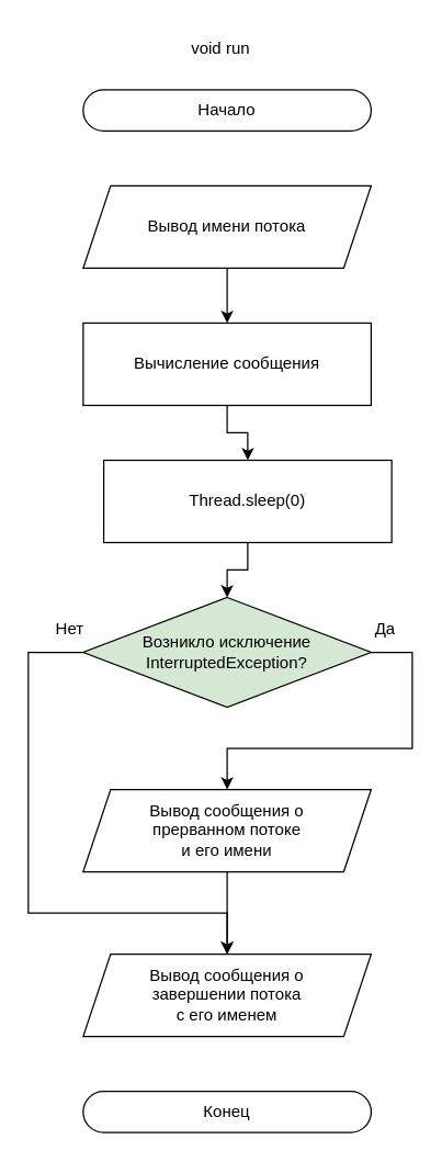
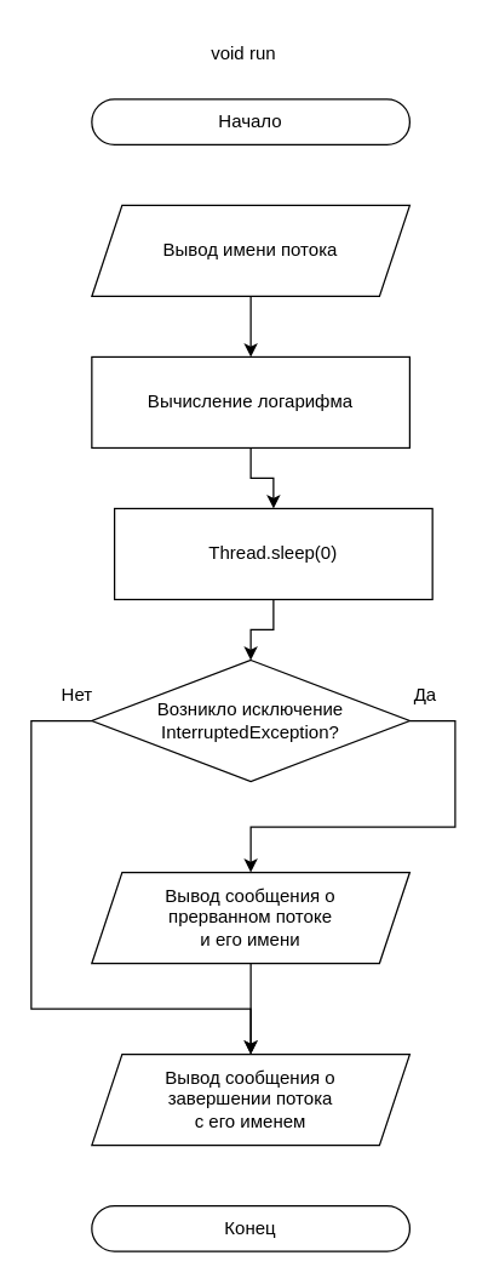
  <mxCell id="0" />
  <mxCell id="1" parent="0" />
  <mxCell id="2" value="Начало" style="html=1;dashed=0;whiteSpace=wrap;shape=mxgraph.dfd.start" vertex="1" parent="1"><mxGeometry x="60" y="65" width="210" height="30" as="geometry" /></mxCell>
  <mxCell id="3" value="void run" style="text;html=1;align=center;verticalAlign=middle;resizable=0;points=[];autosize=1;strokeColor=none;fillColor=none;" vertex="1" parent="1"><mxGeometry x="125" y="20" width="70" height="30" as="geometry" /></mxCell>
  <mxCell id="4" value="" style="edgeStyle=orthogonalEdgeStyle;rounded=0;orthogonalLoop=1;jettySize=auto;html=1;" edge="1" parent="1" source="5" target="7"><mxGeometry relative="1" as="geometry" /></mxCell>
  <mxCell id="5" value="Вывод имени потока" style="shape=parallelogram;perimeter=parallelogramPerimeter;whiteSpace=wrap;html=1;fixedSize=1;" vertex="1" parent="1"><mxGeometry x="60" y="135" width="210" height="60" as="geometry" /></mxCell>
  <mxCell id="6" value="" style="edgeStyle=orthogonalEdgeStyle;rounded=0;orthogonalLoop=1;jettySize=auto;html=1;" edge="1" parent="1" source="7" target="9"><mxGeometry relative="1" as="geometry" /></mxCell>
- <mxCell id="7" value="Вычисление сообщения" style="rounded=0;whiteSpace=wrap;html=1;" vertex="1" parent="1"><mxGeometry x="60" y="235" width="210" height="60" as="geometry" /></mxCell>
+ <mxCell id="7" value="Вычисление логарифма" style="rounded=0;whiteSpace=wrap;html=1;" vertex="1" parent="1"><mxGeometry x="60" y="235" width="210" height="60" as="geometry" /></mxCell>
  <mxCell id="8" value="" style="edgeStyle=orthogonalEdgeStyle;rounded=0;orthogonalLoop=1;jettySize=auto;html=1;" edge="1" parent="1" source="9" target="12"><mxGeometry relative="1" as="geometry" /></mxCell>
  <mxCell id="9" value="Thread.sleep(0)" style="rounded=0;whiteSpace=wrap;html=1;" vertex="1" parent="1"><mxGeometry x="75" y="335" width="210" height="60" as="geometry" /></mxCell>
  <mxCell id="10" style="edgeStyle=orthogonalEdgeStyle;rounded=0;orthogonalLoop=1;jettySize=auto;html=1;" edge="1" parent="1" source="12" target="14"><mxGeometry relative="1" as="geometry"><Array as="points"><mxPoint x="300" y="475" /><mxPoint x="300" y="545" /><mxPoint x="165" y="545" /></Array></mxGeometry></mxCell>
  <mxCell id="11" style="edgeStyle=orthogonalEdgeStyle;rounded=0;orthogonalLoop=1;jettySize=auto;html=1;entryX=0.5;entryY=0;entryDx=0;entryDy=0;" edge="1" parent="1" source="12" target="15"><mxGeometry relative="1" as="geometry"><Array as="points"><mxPoint x="20" y="475" /><mxPoint x="20" y="665" /><mxPoint x="165" y="665" /></Array></mxGeometry></mxCell>
- <mxCell id="12" value="Возникло исключение &lt;br&gt;InterruptedException?" style="rhombus;whiteSpace=wrap;html=1;fillColor=#d5e8d4;" vertex="1" parent="1"><mxGeometry x="60" y="435" width="210" height="80" as="geometry" /></mxCell>
+ <mxCell id="12" value="Возникло исключение &lt;br&gt;InterruptedException?" style="rhombus;whiteSpace=wrap;html=1;" vertex="1" parent="1"><mxGeometry x="60" y="435" width="210" height="80" as="geometry" /></mxCell>
  <mxCell id="13" value="" style="edgeStyle=orthogonalEdgeStyle;rounded=0;orthogonalLoop=1;jettySize=auto;html=1;" edge="1" parent="1" source="14" target="15"><mxGeometry relative="1" as="geometry" /></mxCell>
  <mxCell id="14" value="Вывод сообщения о &lt;br&gt;прерванном потоке &lt;br&gt;и его имени" style="shape=parallelogram;perimeter=parallelogramPerimeter;whiteSpace=wrap;html=1;fixedSize=1;" vertex="1" parent="1"><mxGeometry x="60" y="575" width="210" height="60" as="geometry" /></mxCell>
  <mxCell id="15" value="Вывод сообщения о &lt;br&gt;завершении потока&lt;br&gt;с его именем" style="shape=parallelogram;perimeter=parallelogramPerimeter;whiteSpace=wrap;html=1;fixedSize=1;" vertex="1" parent="1"><mxGeometry x="60" y="695" width="210" height="60" as="geometry" /></mxCell>
  <mxCell id="16" value="Нет" style="text;html=1;align=center;verticalAlign=middle;resizable=0;points=[];autosize=1;strokeColor=none;fillColor=none;" vertex="1" parent="1"><mxGeometry x="30" y="443" width="40" height="30" as="geometry" /></mxCell>
  <mxCell id="17" value="Да" style="text;html=1;align=center;verticalAlign=middle;resizable=0;points=[];autosize=1;strokeColor=none;fillColor=none;" vertex="1" parent="1"><mxGeometry x="260" y="443" width="40" height="30" as="geometry" /></mxCell>
  <mxCell id="18" value="Конец" style="html=1;dashed=0;whiteSpace=wrap;shape=mxgraph.dfd.start" vertex="1" parent="1"><mxGeometry x="60" y="795" width="210" height="30" as="geometry" /></mxCell>
